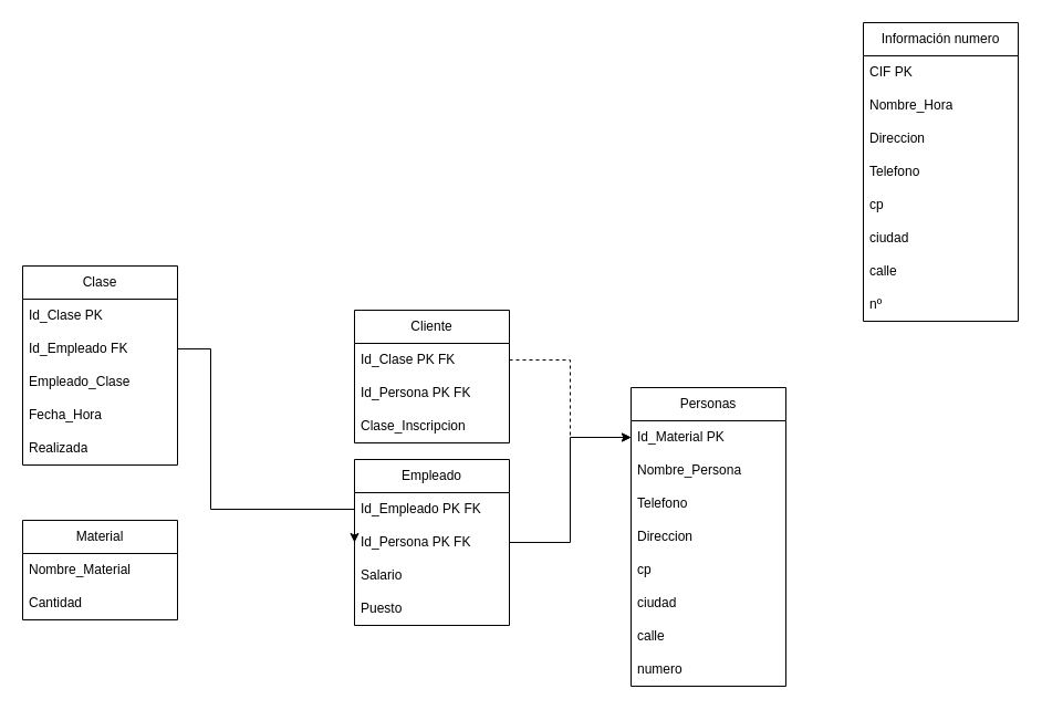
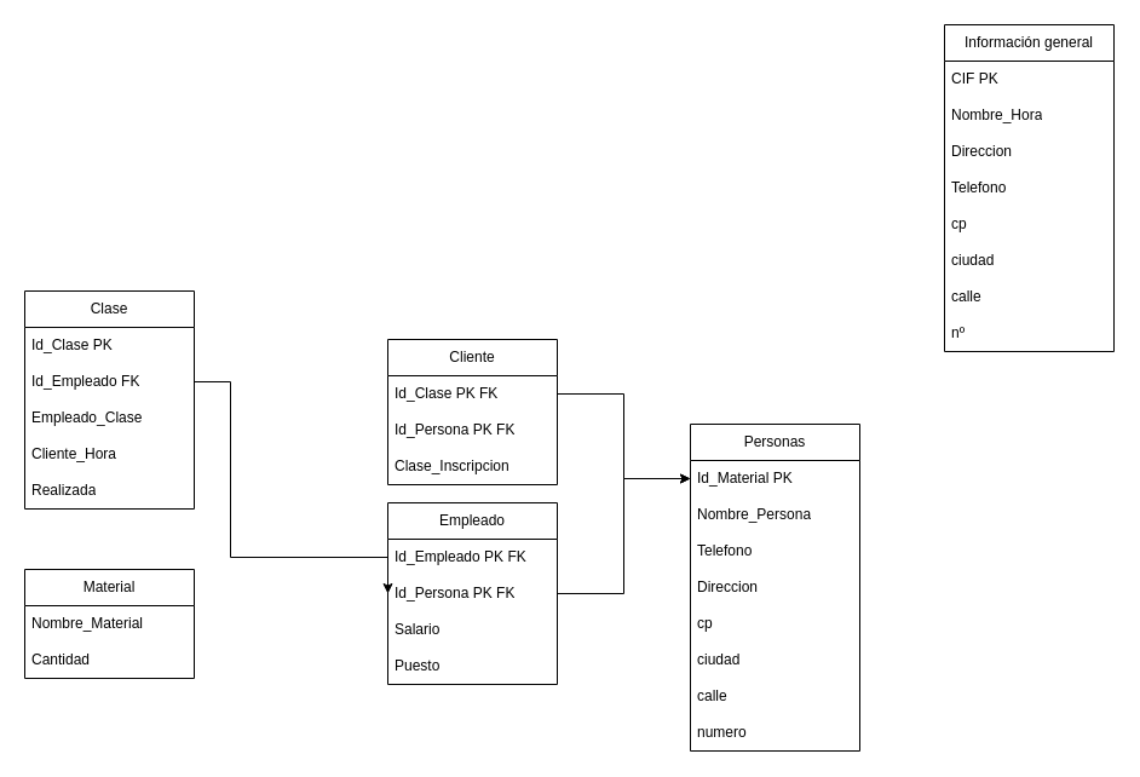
  <mxCell id="0" />
  <mxCell id="1" parent="0" />
- <mxCell id="2" value="Información numero" style="swimlane;fontStyle=0;childLayout=stackLayout;horizontal=1;startSize=30;horizontalStack=0;resizeParent=1;resizeParentMax=0;resizeLast=0;collapsible=1;marginBottom=0;whiteSpace=wrap;html=1;" vertex="1" parent="1"><mxGeometry x="780" y="20" width="140" height="270" as="geometry" /></mxCell>
+ <mxCell id="2" value="Información general" style="swimlane;fontStyle=0;childLayout=stackLayout;horizontal=1;startSize=30;horizontalStack=0;resizeParent=1;resizeParentMax=0;resizeLast=0;collapsible=1;marginBottom=0;whiteSpace=wrap;html=1;" vertex="1" parent="1"><mxGeometry x="780" y="20" width="140" height="270" as="geometry" /></mxCell>
  <mxCell id="3" value="CIF PK" style="text;strokeColor=none;fillColor=none;align=left;verticalAlign=middle;spacingLeft=4;spacingRight=4;overflow=hidden;points=[[0,0.5],[1,0.5]];portConstraint=eastwest;rotatable=0;whiteSpace=wrap;html=1;" vertex="1" parent="2"><mxGeometry y="30" width="140" height="30" as="geometry" /></mxCell>
  <mxCell id="4" value="Nombre_Hora" style="text;strokeColor=none;fillColor=none;align=left;verticalAlign=middle;spacingLeft=4;spacingRight=4;overflow=hidden;points=[[0,0.5],[1,0.5]];portConstraint=eastwest;rotatable=0;whiteSpace=wrap;html=1;" vertex="1" parent="2"><mxGeometry y="60" width="140" height="30" as="geometry" /></mxCell>
  <mxCell id="5" value="Direccion" style="text;strokeColor=none;fillColor=none;align=left;verticalAlign=middle;spacingLeft=4;spacingRight=4;overflow=hidden;points=[[0,0.5],[1,0.5]];portConstraint=eastwest;rotatable=0;whiteSpace=wrap;html=1;" vertex="1" parent="2"><mxGeometry y="90" width="140" height="30" as="geometry" /></mxCell>
  <mxCell id="6" value="Telefono" style="text;strokeColor=none;fillColor=none;align=left;verticalAlign=middle;spacingLeft=4;spacingRight=4;overflow=hidden;points=[[0,0.5],[1,0.5]];portConstraint=eastwest;rotatable=0;whiteSpace=wrap;html=1;" vertex="1" parent="2"><mxGeometry y="120" width="140" height="30" as="geometry" /></mxCell>
  <mxCell id="7" value="cp" style="text;strokeColor=none;fillColor=none;align=left;verticalAlign=middle;spacingLeft=4;spacingRight=4;overflow=hidden;points=[[0,0.5],[1,0.5]];portConstraint=eastwest;rotatable=0;whiteSpace=wrap;html=1;" vertex="1" parent="2"><mxGeometry y="150" width="140" height="30" as="geometry" /></mxCell>
  <mxCell id="8" value="ciudad" style="text;strokeColor=none;fillColor=none;align=left;verticalAlign=middle;spacingLeft=4;spacingRight=4;overflow=hidden;points=[[0,0.5],[1,0.5]];portConstraint=eastwest;rotatable=0;whiteSpace=wrap;html=1;" vertex="1" parent="2"><mxGeometry y="180" width="140" height="30" as="geometry" /></mxCell>
  <mxCell id="9" value="calle&lt;span style=&quot;color: rgba(0, 0, 0, 0); font-family: monospace; font-size: 0px; text-wrap-mode: nowrap;&quot;&gt;%3CmxGraphModel%3E%3Croot%3E%3CmxCell%20id%3D%220%22%2F%3E%3CmxCell%20id%3D%221%22%20parent%3D%220%22%2F%3E%3CmxCell%20id%3D%222%22%20value%3D%22Direccion%22%20style%3D%22text%3BstrokeColor%3Dnone%3BfillColor%3Dnone%3Balign%3Dleft%3BverticalAlign%3Dmiddle%3BspacingLeft%3D4%3BspacingRight%3D4%3Boverflow%3Dhidden%3Bpoints%3D%5B%5B0%2C0.5%5D%2C%5B1%2C0.5%5D%5D%3BportConstraint%3Deastwest%3Brotatable%3D0%3BwhiteSpace%3Dwrap%3Bhtml%3D1%3B%22%20vertex%3D%221%22%20parent%3D%221%22%3E%3CmxGeometry%20x%3D%22430%22%20y%3D%22230%22%20width%3D%22140%22%20height%3D%2230%22%20as%3D%22geometry%22%2F%3E%3C%2FmxCell%3E%3C%2Froot%3E%3C%2FmxGraphModel%3E&lt;/span&gt;" style="text;strokeColor=none;fillColor=none;align=left;verticalAlign=middle;spacingLeft=4;spacingRight=4;overflow=hidden;points=[[0,0.5],[1,0.5]];portConstraint=eastwest;rotatable=0;whiteSpace=wrap;html=1;" vertex="1" parent="2"><mxGeometry y="210" width="140" height="30" as="geometry" /></mxCell>
  <mxCell id="10" value="nº" style="text;strokeColor=none;fillColor=none;align=left;verticalAlign=middle;spacingLeft=4;spacingRight=4;overflow=hidden;points=[[0,0.5],[1,0.5]];portConstraint=eastwest;rotatable=0;whiteSpace=wrap;html=1;" vertex="1" parent="2"><mxGeometry y="240" width="140" height="30" as="geometry" /></mxCell>
  <mxCell id="11" value="Personas" style="swimlane;fontStyle=0;childLayout=stackLayout;horizontal=1;startSize=30;horizontalStack=0;resizeParent=1;resizeParentMax=0;resizeLast=0;collapsible=1;marginBottom=0;whiteSpace=wrap;html=1;" vertex="1" parent="1"><mxGeometry x="570" y="350" width="140" height="270" as="geometry" /></mxCell>
  <mxCell id="12" value="Id_Material PK" style="text;strokeColor=none;fillColor=none;align=left;verticalAlign=middle;spacingLeft=4;spacingRight=4;overflow=hidden;points=[[0,0.5],[1,0.5]];portConstraint=eastwest;rotatable=0;whiteSpace=wrap;html=1;" vertex="1" parent="11"><mxGeometry y="30" width="140" height="30" as="geometry" /></mxCell>
  <mxCell id="13" value="Nombre_Persona" style="text;strokeColor=none;fillColor=none;align=left;verticalAlign=middle;spacingLeft=4;spacingRight=4;overflow=hidden;points=[[0,0.5],[1,0.5]];portConstraint=eastwest;rotatable=0;whiteSpace=wrap;html=1;" vertex="1" parent="11"><mxGeometry y="60" width="140" height="30" as="geometry" /></mxCell>
  <mxCell id="14" value="Telefono" style="text;strokeColor=none;fillColor=none;align=left;verticalAlign=middle;spacingLeft=4;spacingRight=4;overflow=hidden;points=[[0,0.5],[1,0.5]];portConstraint=eastwest;rotatable=0;whiteSpace=wrap;html=1;" vertex="1" parent="11"><mxGeometry y="90" width="140" height="30" as="geometry" /></mxCell>
  <mxCell id="15" value="Direccion" style="text;strokeColor=none;fillColor=none;align=left;verticalAlign=middle;spacingLeft=4;spacingRight=4;overflow=hidden;points=[[0,0.5],[1,0.5]];portConstraint=eastwest;rotatable=0;whiteSpace=wrap;html=1;" vertex="1" parent="11"><mxGeometry y="120" width="140" height="30" as="geometry" /></mxCell>
  <mxCell id="16" value="cp" style="text;strokeColor=none;fillColor=none;align=left;verticalAlign=middle;spacingLeft=4;spacingRight=4;overflow=hidden;points=[[0,0.5],[1,0.5]];portConstraint=eastwest;rotatable=0;whiteSpace=wrap;html=1;" vertex="1" parent="11"><mxGeometry y="150" width="140" height="30" as="geometry" /></mxCell>
  <mxCell id="17" value="ciudad" style="text;strokeColor=none;fillColor=none;align=left;verticalAlign=middle;spacingLeft=4;spacingRight=4;overflow=hidden;points=[[0,0.5],[1,0.5]];portConstraint=eastwest;rotatable=0;whiteSpace=wrap;html=1;" vertex="1" parent="11"><mxGeometry y="180" width="140" height="30" as="geometry" /></mxCell>
  <mxCell id="18" value="calle" style="text;strokeColor=none;fillColor=none;align=left;verticalAlign=middle;spacingLeft=4;spacingRight=4;overflow=hidden;points=[[0,0.5],[1,0.5]];portConstraint=eastwest;rotatable=0;whiteSpace=wrap;html=1;" vertex="1" parent="11"><mxGeometry y="210" width="140" height="30" as="geometry" /></mxCell>
  <mxCell id="19" value="numero" style="text;strokeColor=none;fillColor=none;align=left;verticalAlign=middle;spacingLeft=4;spacingRight=4;overflow=hidden;points=[[0,0.5],[1,0.5]];portConstraint=eastwest;rotatable=0;whiteSpace=wrap;html=1;" vertex="1" parent="11"><mxGeometry y="240" width="140" height="30" as="geometry" /></mxCell>
  <mxCell id="20" value="Cliente" style="swimlane;fontStyle=0;childLayout=stackLayout;horizontal=1;startSize=30;horizontalStack=0;resizeParent=1;resizeParentMax=0;resizeLast=0;collapsible=1;marginBottom=0;whiteSpace=wrap;html=1;" vertex="1" parent="1"><mxGeometry x="320" y="280" width="140" height="120" as="geometry" /></mxCell>
  <mxCell id="21" value="Id_Clase PK FK" style="text;strokeColor=none;fillColor=none;align=left;verticalAlign=middle;spacingLeft=4;spacingRight=4;overflow=hidden;points=[[0,0.5],[1,0.5]];portConstraint=eastwest;rotatable=0;whiteSpace=wrap;html=1;" vertex="1" parent="20"><mxGeometry y="30" width="140" height="30" as="geometry" /></mxCell>
  <mxCell id="22" value="&lt;div&gt;Id_Persona PK FK&lt;/div&gt;" style="text;strokeColor=none;fillColor=none;align=left;verticalAlign=middle;spacingLeft=4;spacingRight=4;overflow=hidden;points=[[0,0.5],[1,0.5]];portConstraint=eastwest;rotatable=0;whiteSpace=wrap;html=1;" vertex="1" parent="20"><mxGeometry y="60" width="140" height="30" as="geometry" /></mxCell>
  <mxCell id="23" value="&lt;div&gt;Clase_Inscripcion&lt;/div&gt;" style="text;strokeColor=none;fillColor=none;align=left;verticalAlign=middle;spacingLeft=4;spacingRight=4;overflow=hidden;points=[[0,0.5],[1,0.5]];portConstraint=eastwest;rotatable=0;whiteSpace=wrap;html=1;" vertex="1" parent="20"><mxGeometry y="90" width="140" height="30" as="geometry" /></mxCell>
  <mxCell id="24" value="Empleado" style="swimlane;fontStyle=0;childLayout=stackLayout;horizontal=1;startSize=30;horizontalStack=0;resizeParent=1;resizeParentMax=0;resizeLast=0;collapsible=1;marginBottom=0;whiteSpace=wrap;html=1;" vertex="1" parent="1"><mxGeometry x="320" y="415" width="140" height="150" as="geometry" /></mxCell>
  <mxCell id="25" value="Id_Empleado PK FK" style="text;strokeColor=none;fillColor=none;align=left;verticalAlign=middle;spacingLeft=4;spacingRight=4;overflow=hidden;points=[[0,0.5],[1,0.5]];portConstraint=eastwest;rotatable=0;whiteSpace=wrap;html=1;" vertex="1" parent="24"><mxGeometry y="30" width="140" height="30" as="geometry" /></mxCell>
  <mxCell id="26" value="&lt;div&gt;Id_Persona PK FK&lt;/div&gt;" style="text;strokeColor=none;fillColor=none;align=left;verticalAlign=middle;spacingLeft=4;spacingRight=4;overflow=hidden;points=[[0,0.5],[1,0.5]];portConstraint=eastwest;rotatable=0;whiteSpace=wrap;html=1;" vertex="1" parent="24"><mxGeometry y="60" width="140" height="30" as="geometry" /></mxCell>
  <mxCell id="27" value="Salario" style="text;strokeColor=none;fillColor=none;align=left;verticalAlign=middle;spacingLeft=4;spacingRight=4;overflow=hidden;points=[[0,0.5],[1,0.5]];portConstraint=eastwest;rotatable=0;whiteSpace=wrap;html=1;" vertex="1" parent="24"><mxGeometry y="90" width="140" height="30" as="geometry" /></mxCell>
  <mxCell id="28" value="Puesto" style="text;strokeColor=none;fillColor=none;align=left;verticalAlign=middle;spacingLeft=4;spacingRight=4;overflow=hidden;points=[[0,0.5],[1,0.5]];portConstraint=eastwest;rotatable=0;whiteSpace=wrap;html=1;" vertex="1" parent="24"><mxGeometry y="120" width="140" height="30" as="geometry" /></mxCell>
  <mxCell id="29" value="Clase" style="swimlane;fontStyle=0;childLayout=stackLayout;horizontal=1;startSize=30;horizontalStack=0;resizeParent=1;resizeParentMax=0;resizeLast=0;collapsible=1;marginBottom=0;whiteSpace=wrap;html=1;" vertex="1" parent="1"><mxGeometry x="20" y="240" width="140" height="180" as="geometry" /></mxCell>
  <mxCell id="30" value="Id_Clase PK" style="text;strokeColor=none;fillColor=none;align=left;verticalAlign=middle;spacingLeft=4;spacingRight=4;overflow=hidden;points=[[0,0.5],[1,0.5]];portConstraint=eastwest;rotatable=0;whiteSpace=wrap;html=1;" vertex="1" parent="29"><mxGeometry y="30" width="140" height="30" as="geometry" /></mxCell>
  <mxCell id="31" value="Id_Empleado FK" style="text;strokeColor=none;fillColor=none;align=left;verticalAlign=middle;spacingLeft=4;spacingRight=4;overflow=hidden;points=[[0,0.5],[1,0.5]];portConstraint=eastwest;rotatable=0;whiteSpace=wrap;html=1;" vertex="1" parent="29"><mxGeometry y="60" width="140" height="30" as="geometry" /></mxCell>
  <mxCell id="32" value="Empleado_Clase" style="text;strokeColor=none;fillColor=none;align=left;verticalAlign=middle;spacingLeft=4;spacingRight=4;overflow=hidden;points=[[0,0.5],[1,0.5]];portConstraint=eastwest;rotatable=0;whiteSpace=wrap;html=1;" vertex="1" parent="29"><mxGeometry y="90" width="140" height="30" as="geometry" /></mxCell>
- <mxCell id="33" value="Fecha_Hora" style="text;strokeColor=none;fillColor=none;align=left;verticalAlign=middle;spacingLeft=4;spacingRight=4;overflow=hidden;points=[[0,0.5],[1,0.5]];portConstraint=eastwest;rotatable=0;whiteSpace=wrap;html=1;" vertex="1" parent="29"><mxGeometry y="120" width="140" height="30" as="geometry" /></mxCell>
+ <mxCell id="33" value="Cliente_Hora" style="text;strokeColor=none;fillColor=none;align=left;verticalAlign=middle;spacingLeft=4;spacingRight=4;overflow=hidden;points=[[0,0.5],[1,0.5]];portConstraint=eastwest;rotatable=0;whiteSpace=wrap;html=1;" vertex="1" parent="29"><mxGeometry y="120" width="140" height="30" as="geometry" /></mxCell>
  <mxCell id="34" value="Realizada" style="text;strokeColor=none;fillColor=none;align=left;verticalAlign=middle;spacingLeft=4;spacingRight=4;overflow=hidden;points=[[0,0.5],[1,0.5]];portConstraint=eastwest;rotatable=0;whiteSpace=wrap;html=1;" vertex="1" parent="29"><mxGeometry y="150" width="140" height="30" as="geometry" /></mxCell>
  <mxCell id="35" value="Material" style="swimlane;fontStyle=0;childLayout=stackLayout;horizontal=1;startSize=30;horizontalStack=0;resizeParent=1;resizeParentMax=0;resizeLast=0;collapsible=1;marginBottom=0;whiteSpace=wrap;html=1;" vertex="1" parent="1"><mxGeometry x="20" y="470" width="140" height="90" as="geometry" /></mxCell>
  <mxCell id="36" value="Nombre_Material" style="text;strokeColor=none;fillColor=none;align=left;verticalAlign=middle;spacingLeft=4;spacingRight=4;overflow=hidden;points=[[0,0.5],[1,0.5]];portConstraint=eastwest;rotatable=0;whiteSpace=wrap;html=1;" vertex="1" parent="35"><mxGeometry y="30" width="140" height="30" as="geometry" /></mxCell>
  <mxCell id="37" value="Cantidad" style="text;strokeColor=none;fillColor=none;align=left;verticalAlign=middle;spacingLeft=4;spacingRight=4;overflow=hidden;points=[[0,0.5],[1,0.5]];portConstraint=eastwest;rotatable=0;whiteSpace=wrap;html=1;" vertex="1" parent="35"><mxGeometry y="60" width="140" height="30" as="geometry" /></mxCell>
- <mxCell id="38" style="edgeStyle=orthogonalEdgeStyle;rounded=0;orthogonalLoop=1;jettySize=auto;html=1;exitX=1;exitY=0.5;exitDx=0;exitDy=0;entryX=0;entryY=0.5;entryDx=0;entryDy=0;dashed=1;" edge="1" parent="1" source="21" target="12"><mxGeometry relative="1" as="geometry" /></mxCell>
+ <mxCell id="38" style="edgeStyle=orthogonalEdgeStyle;rounded=0;orthogonalLoop=1;jettySize=auto;html=1;exitX=1;exitY=0.5;exitDx=0;exitDy=0;entryX=0;entryY=0.5;entryDx=0;entryDy=0;" edge="1" parent="1" source="21" target="12"><mxGeometry relative="1" as="geometry" /></mxCell>
  <mxCell id="39" style="edgeStyle=orthogonalEdgeStyle;rounded=0;orthogonalLoop=1;jettySize=auto;html=1;exitX=1;exitY=0.5;exitDx=0;exitDy=0;entryX=0;entryY=0.5;entryDx=0;entryDy=0;" edge="1" parent="1" source="31" target="26"><mxGeometry relative="1" as="geometry"><Array as="points"><mxPoint x="190" y="315" /><mxPoint x="190" y="460" /></Array></mxGeometry></mxCell>
  <mxCell id="40" style="edgeStyle=orthogonalEdgeStyle;rounded=0;orthogonalLoop=1;jettySize=auto;html=1;exitX=1;exitY=0.5;exitDx=0;exitDy=0;entryX=0;entryY=0.5;entryDx=0;entryDy=0;" edge="1" parent="1" source="26" target="12"><mxGeometry relative="1" as="geometry" /></mxCell>
